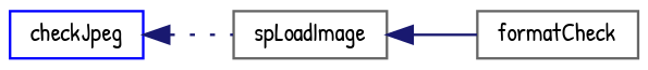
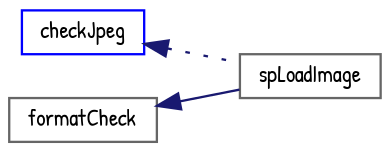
  digraph {
    fontname="Patrick Hand"
    rankdir=LR
    node [color=gray40 fillcolor=white fontname="Patrick Hand" fontsize=10 shape=record style=filled]
    edge [color=midnightblue dir=back fontname="Patrick Hand" fontsize=10 labelfontname=Helvetica labelfontsize=10]
    n1 [color=blue fontcolor=black height=0.2 label=checkJpeg width=0.4]
    n2 [height=0.2 label=spLoadImage width=0.4]
    n3 [height=0.2 label=formatCheck width=0.4]
    n1 -> n2 [style=dotted]
-   n2 -> n3 [style=solid]
+   n3 -> n2 [style=solid]
  }
